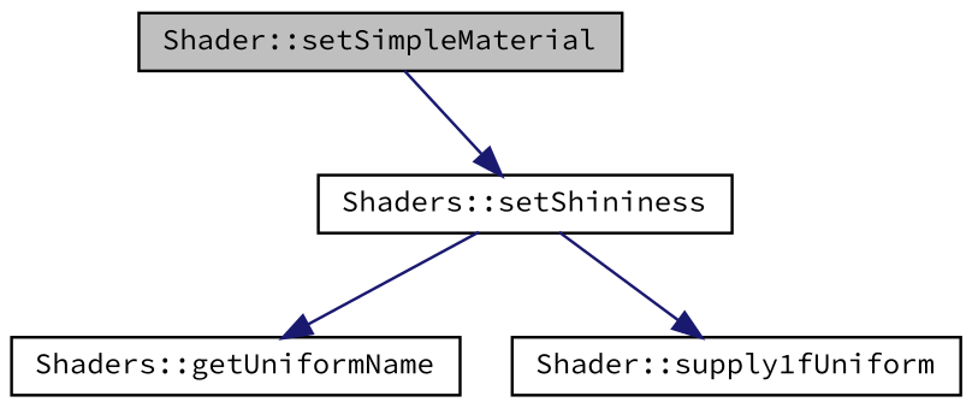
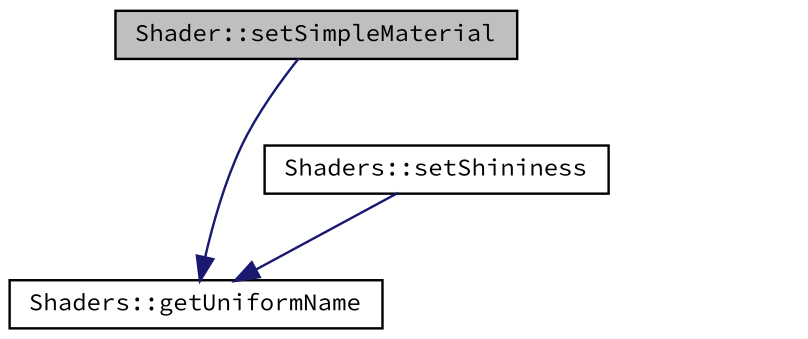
  digraph {
    fontname="Source Code Pro"
    rankdir=TB
    node [color=black fillcolor=white fontname="Source Code Pro" fontsize=10 shape=record style=filled]
    edge [color=midnightblue fontname="Source Code Pro" fontsize=10 labelfontname=Helvetica labelfontsize=10 style=solid]
    n1 [fillcolor=grey75 fontcolor=black height=0.2 label="Shader::setSimpleMaterial" width=0.4]
    n2 [height=0.2 label="Shaders::setShininess" width=0.4]
    n3 [height=0.2 label="Shaders::getUniformName" width=0.4]
-   n4 [height=0.2 label="Shader::supply1fUniform" width=0.4]
-   n1 -> n2
+   n1 -> n3
    n2 -> n3
-   n2 -> n4
  }
